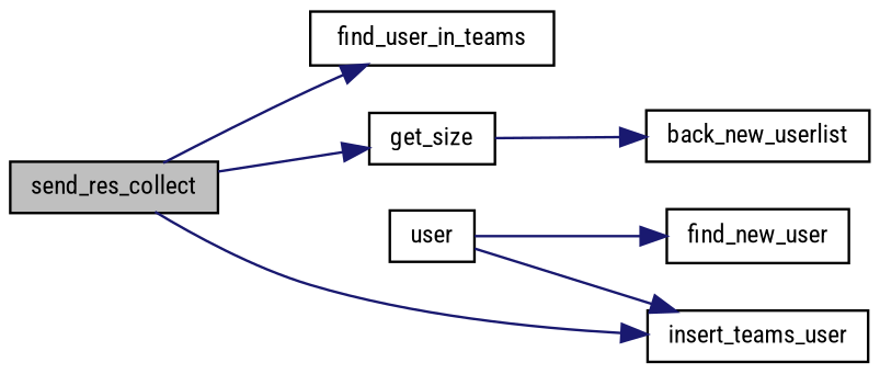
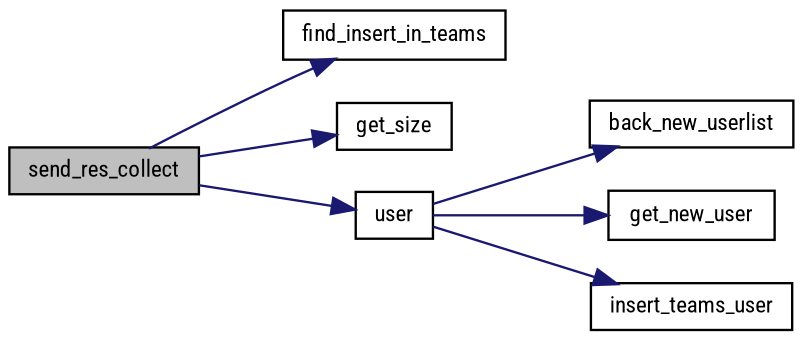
  digraph {
    fontname="Roboto Condensed"
    rankdir=LR
    node [color=black fillcolor=white fontname="Roboto Condensed" fontsize=10 shape=record style=filled]
    edge [color=midnightblue fontname="Roboto Condensed" fontsize=10 labelfontname=Helvetica labelfontsize=10 style=solid]
    n1 [fillcolor=grey75 fontcolor=black height=0.2 label=send_res_collect width=0.4]
-   n2 [height=0.2 label=find_user_in_teams width=0.4]
+   n2 [height=0.2 label=find_insert_in_teams width=0.4]
    n3 [height=0.2 label=user width=0.4]
    n4 [height=0.2 label=get_size width=0.4]
-   n5 [height=0.2 label=find_new_user width=0.4]
+   n5 [height=0.2 label=get_new_user width=0.4]
    n6 [height=0.2 label=back_new_userlist width=0.4]
    n7 [height=0.2 label=insert_teams_user width=0.4]
    n1 -> n2
-   n1 -> n7
+   n1 -> n3
    n1 -> n4
    n3 -> n5
-   n4 -> n6
+   n3 -> n6
    n3 -> n7
  }
